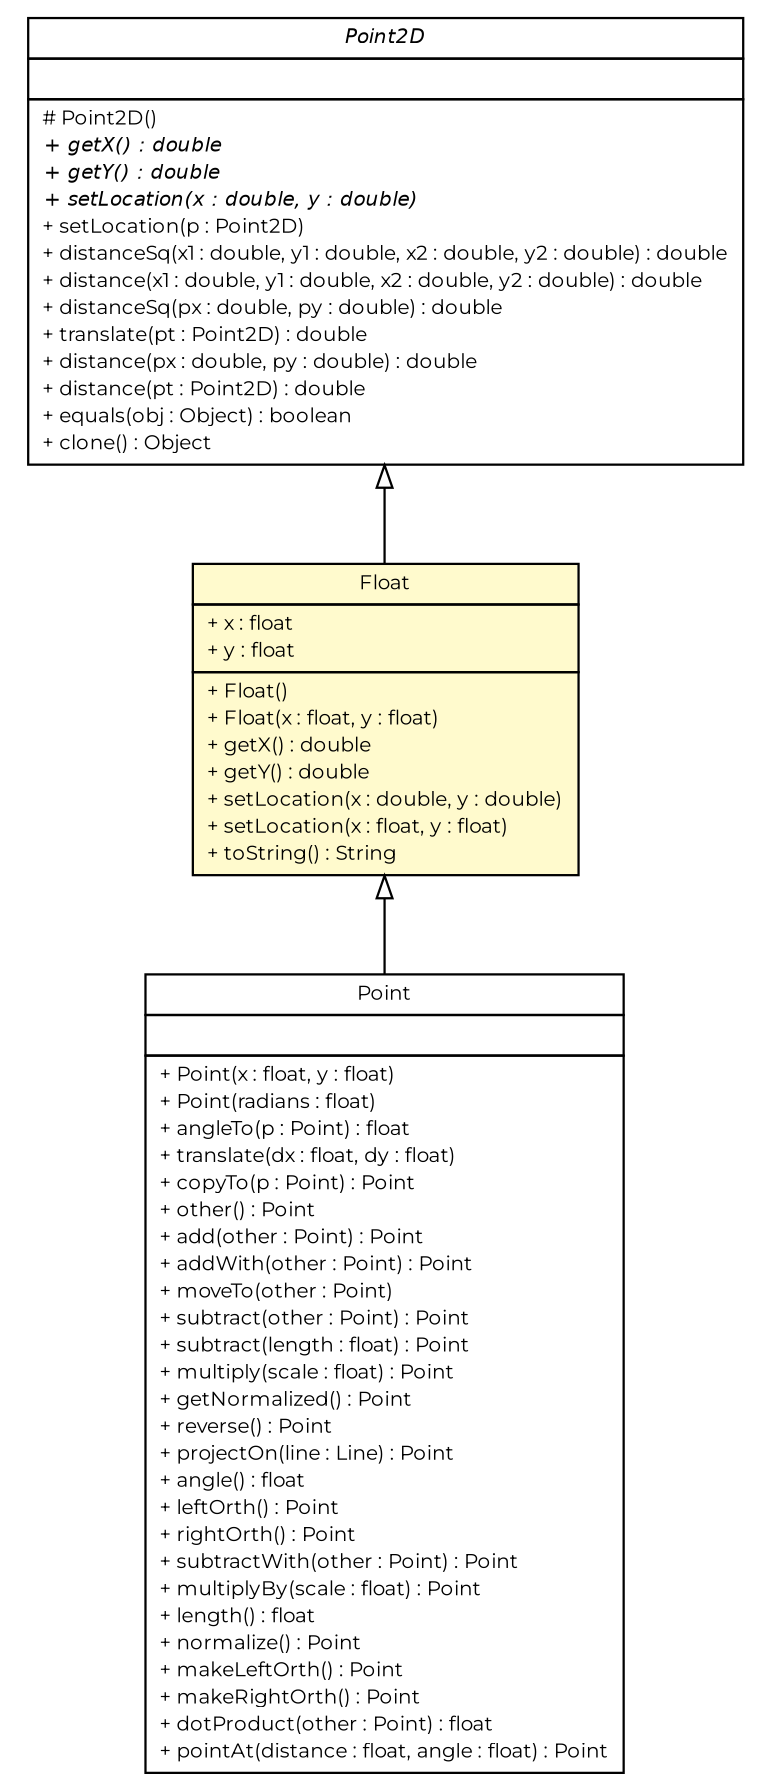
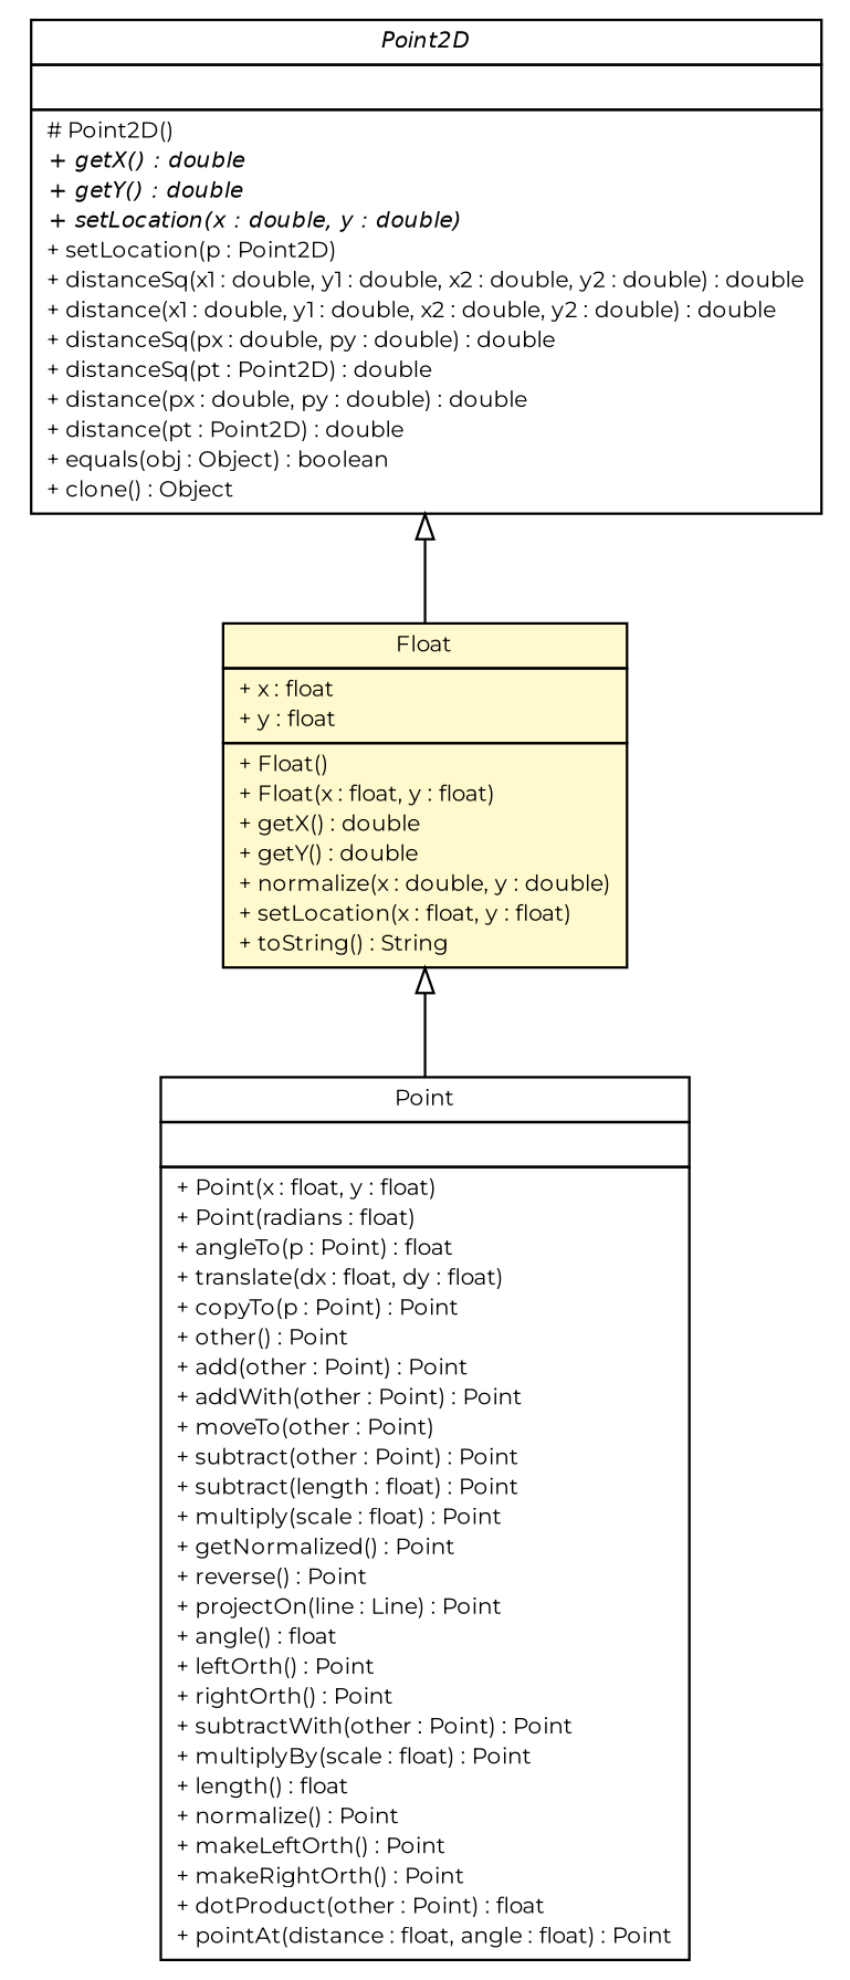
  digraph {
    fontname=Montserrat
    nodesep=0.25
    ranksep=0.5
    node [fontcolor=black fontname=Montserrat fontsize=9.0 shape=plaintext]
    edge [arrowtail=empty dir=back fontname=Montserrat fontsize=10 headport=p labelfontname=Helvetica labelfontsize=10 tailport=p]
    n1 [label=<<table title="lejos.robotics.geometry.Point" border="0" cellborder="1" cellspacing="0" cellpadding="2" port="p" href="./Point.html"> 		<tr><td><table border="0" cellspacing="0" cellpadding="1"> <tr><td align="center" balign="center"> Point </td></tr> 		</table></td></tr> 		<tr><td><table border="0" cellspacing="0" cellpadding="1"> <tr><td align="left" balign="left">  </td></tr> 		</table></td></tr> 		<tr><td><table border="0" cellspacing="0" cellpadding="1"> <tr><td align="left" balign="left"> + Point(x : float, y : float) </td></tr> <tr><td align="left" balign="left"> + Point(radians : float) </td></tr> <tr><td align="left" balign="left"> + angleTo(p : Point) : float </td></tr> <tr><td align="left" balign="left"> + translate(dx : float, dy : float) </td></tr> <tr><td align="left" balign="left"> + copyTo(p : Point) : Point </td></tr> <tr><td align="left" balign="left"> + other() : Point </td></tr> <tr><td align="left" balign="left"> + add(other : Point) : Point </td></tr> <tr><td align="left" balign="left"> + addWith(other : Point) : Point </td></tr> <tr><td align="left" balign="left"> + moveTo(other : Point) </td></tr> <tr><td align="left" balign="left"> + subtract(other : Point) : Point </td></tr> <tr><td align="left" balign="left"> + subtract(length : float) : Point </td></tr> <tr><td align="left" balign="left"> + multiply(scale : float) : Point </td></tr> <tr><td align="left" balign="left"> + getNormalized() : Point </td></tr> <tr><td align="left" balign="left"> + reverse() : Point </td></tr> <tr><td align="left" balign="left"> + projectOn(line : Line) : Point </td></tr> <tr><td align="left" balign="left"> + angle() : float </td></tr> <tr><td align="left" balign="left"> + leftOrth() : Point </td></tr> <tr><td align="left" balign="left"> + rightOrth() : Point </td></tr> <tr><td align="left" balign="left"> + subtractWith(other : Point) : Point </td></tr> <tr><td align="left" balign="left"> + multiplyBy(scale : float) : Point </td></tr> <tr><td align="left" balign="left"> + length() : float </td></tr> <tr><td align="left" balign="left"> + normalize() : Point </td></tr> <tr><td align="left" balign="left"> + makeLeftOrth() : Point </td></tr> <tr><td align="left" balign="left"> + makeRightOrth() : Point </td></tr> <tr><td align="left" balign="left"> + dotProduct(other : Point) : float </td></tr> <tr><td align="left" balign="left"> + pointAt(distance : float, angle : float) : Point </td></tr> 		</table></td></tr> 		</table>>]
-   n2 [label=<<table title="lejos.robotics.geometry.Point2D" border="0" cellborder="1" cellspacing="0" cellpadding="2" port="p" href="./Point2D.html"> 		<tr><td><table border="0" cellspacing="0" cellpadding="1"> <tr><td align="center" balign="center"><font face="Helvetica-Oblique"> Point2D </font></td></tr> 		</table></td></tr> 		<tr><td><table border="0" cellspacing="0" cellpadding="1"> <tr><td align="left" balign="left">  </td></tr> 		</table></td></tr> 		<tr><td><table border="0" cellspacing="0" cellpadding="1"> <tr><td align="left" balign="left"> # Point2D() </td></tr> <tr><td align="left" balign="left"><font face="Helvetica-Oblique" point-size="9.0"> + getX() : double </font></td></tr> <tr><td align="left" balign="left"><font face="Helvetica-Oblique" point-size="9.0"> + getY() : double </font></td></tr> <tr><td align="left" balign="left"><font face="Helvetica-Oblique" point-size="9.0"> + setLocation(x : double, y : double) </font></td></tr> <tr><td align="left" balign="left"> + setLocation(p : Point2D) </td></tr> <tr><td align="left" balign="left"> + distanceSq(x1 : double, y1 : double, x2 : double, y2 : double) : double </td></tr> <tr><td align="left" balign="left"> + distance(x1 : double, y1 : double, x2 : double, y2 : double) : double </td></tr> <tr><td align="left" balign="left"> + distanceSq(px : double, py : double) : double </td></tr> <tr><td align="left" balign="left"> + translate(pt : Point2D) : double </td></tr> <tr><td align="left" balign="left"> + distance(px : double, py : double) : double </td></tr> <tr><td align="left" balign="left"> + distance(pt : Point2D) : double </td></tr> <tr><td align="left" balign="left"> + equals(obj : Object) : boolean </td></tr> <tr><td align="left" balign="left"> + clone() : Object </td></tr> 		</table></td></tr> 		</table>>]
-   n3 [label=<<table title="lejos.robotics.geometry.Point2D.Float" border="0" cellborder="1" cellspacing="0" cellpadding="2" port="p" bgcolor="lemonChiffon" href="./Point2D.Float.html"> 		<tr><td><table border="0" cellspacing="0" cellpadding="1"> <tr><td align="center" balign="center"> Float </td></tr> 		</table></td></tr> 		<tr><td><table border="0" cellspacing="0" cellpadding="1"> <tr><td align="left" balign="left"> + x : float </td></tr> <tr><td align="left" balign="left"> + y : float </td></tr> 		</table></td></tr> 		<tr><td><table border="0" cellspacing="0" cellpadding="1"> <tr><td align="left" balign="left"> + Float() </td></tr> <tr><td align="left" balign="left"> + Float(x : float, y : float) </td></tr> <tr><td align="left" balign="left"> + getX() : double </td></tr> <tr><td align="left" balign="left"> + getY() : double </td></tr> <tr><td align="left" balign="left"> + setLocation(x : double, y : double) </td></tr> <tr><td align="left" balign="left"> + setLocation(x : float, y : float) </td></tr> <tr><td align="left" balign="left"> + toString() : String </td></tr> 		</table></td></tr> 		</table>>]
+   n2 [label=<<table title="lejos.robotics.geometry.Point2D" border="0" cellborder="1" cellspacing="0" cellpadding="2" port="p" href="./Point2D.html"> 		<tr><td><table border="0" cellspacing="0" cellpadding="1"> <tr><td align="center" balign="center"><font face="Helvetica-Oblique"> Point2D </font></td></tr> 		</table></td></tr> 		<tr><td><table border="0" cellspacing="0" cellpadding="1"> <tr><td align="left" balign="left">  </td></tr> 		</table></td></tr> 		<tr><td><table border="0" cellspacing="0" cellpadding="1"> <tr><td align="left" balign="left"> # Point2D() </td></tr> <tr><td align="left" balign="left"><font face="Helvetica-Oblique" point-size="9.0"> + getX() : double </font></td></tr> <tr><td align="left" balign="left"><font face="Helvetica-Oblique" point-size="9.0"> + getY() : double </font></td></tr> <tr><td align="left" balign="left"><font face="Helvetica-Oblique" point-size="9.0"> + setLocation(x : double, y : double) </font></td></tr> <tr><td align="left" balign="left"> + setLocation(p : Point2D) </td></tr> <tr><td align="left" balign="left"> + distanceSq(x1 : double, y1 : double, x2 : double, y2 : double) : double </td></tr> <tr><td align="left" balign="left"> + distance(x1 : double, y1 : double, x2 : double, y2 : double) : double </td></tr> <tr><td align="left" balign="left"> + distanceSq(px : double, py : double) : double </td></tr> <tr><td align="left" balign="left"> + distanceSq(pt : Point2D) : double </td></tr> <tr><td align="left" balign="left"> + distance(px : double, py : double) : double </td></tr> <tr><td align="left" balign="left"> + distance(pt : Point2D) : double </td></tr> <tr><td align="left" balign="left"> + equals(obj : Object) : boolean </td></tr> <tr><td align="left" balign="left"> + clone() : Object </td></tr> 		</table></td></tr> 		</table>>]
+   n3 [label=<<table title="lejos.robotics.geometry.Point2D.Float" border="0" cellborder="1" cellspacing="0" cellpadding="2" port="p" bgcolor="lemonChiffon" href="./Point2D.Float.html"> 		<tr><td><table border="0" cellspacing="0" cellpadding="1"> <tr><td align="center" balign="center"> Float </td></tr> 		</table></td></tr> 		<tr><td><table border="0" cellspacing="0" cellpadding="1"> <tr><td align="left" balign="left"> + x : float </td></tr> <tr><td align="left" balign="left"> + y : float </td></tr> 		</table></td></tr> 		<tr><td><table border="0" cellspacing="0" cellpadding="1"> <tr><td align="left" balign="left"> + Float() </td></tr> <tr><td align="left" balign="left"> + Float(x : float, y : float) </td></tr> <tr><td align="left" balign="left"> + getX() : double </td></tr> <tr><td align="left" balign="left"> + getY() : double </td></tr> <tr><td align="left" balign="left"> + normalize(x : double, y : double) </td></tr> <tr><td align="left" balign="left"> + setLocation(x : float, y : float) </td></tr> <tr><td align="left" balign="left"> + toString() : String </td></tr> 		</table></td></tr> 		</table>>]
    n2 -> n3
    n3 -> n1
  }
